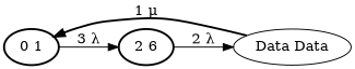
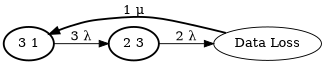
  digraph {
    rankdir=LR
    node [style=bold]
-   n1 [label="Data Data" style=""]
-   n2 [label="0 1"]
-   n3 [label="2 6"]
+   n1 [label="Data Loss" style=""]
+   n2 [label="3 1"]
+   n3 [label="2 3"]
    n1 -> n2 [constraint=false label="1 &#x03bc;" style=bold]
    n2 -> n3 [label="3 &#955;"]
    n3 -> n1 [label="2 &#955;"]
  }
